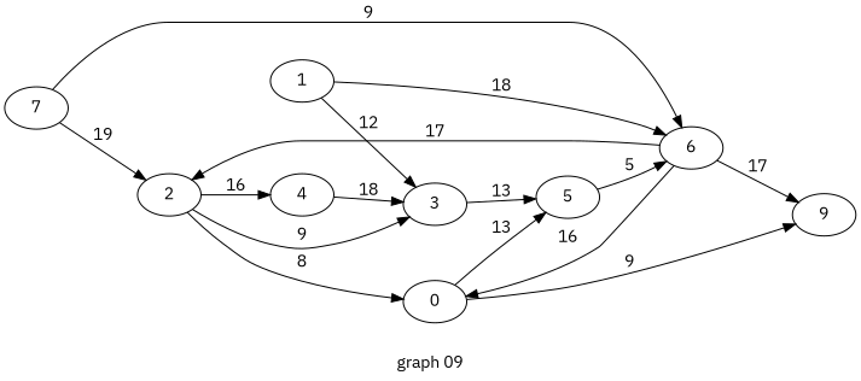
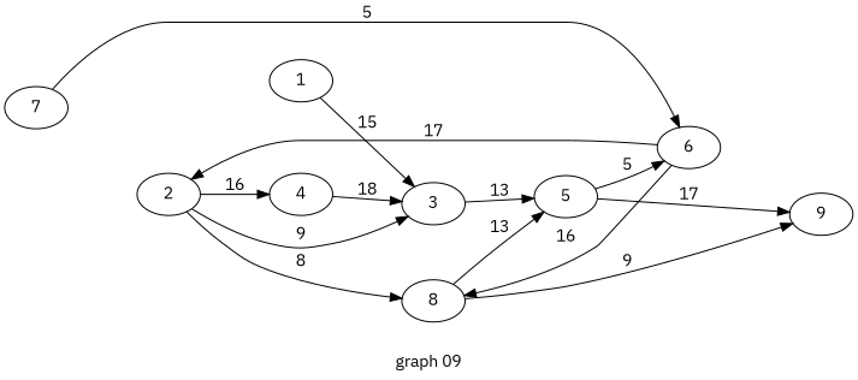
  digraph {
    fontname="IBM Plex Sans"
    label="graph 09"
    rankdir=LR
    node [fontname="IBM Plex Sans"]
    edge [fontname="IBM Plex Sans"]
    2
-   8 [label=0]
+   8
    3
    4
    5
    9
    6
    7
    1
    2 -> 8 [label=" 8 "]
    2 -> 3 [label=" 9 "]
    2 -> 4 [label=" 16 "]
    8 -> 5 [label=" 13 "]
    8 -> 9 [label=" 9 "]
    3 -> 5 [label=" 13 "]
    4 -> 3 [label=" 18 "]
    5 -> 6 [label=" 5 "]
    6 -> 2 [label=" 17 "]
    6 -> 8 [label=" 16 "]
-   6 -> 9 [label=" 17 "]
-   7 -> 2 [label=" 19 "]
-   7 -> 6 [label=" 9 "]
-   1 -> 3 [label=" 12 "]
-   1 -> 6 [label=" 18 "]
+   5 -> 9 [label=" 17 "]
+   7 -> 6 [label=" 5 "]
+   1 -> 3 [label=" 15 "]
  }
